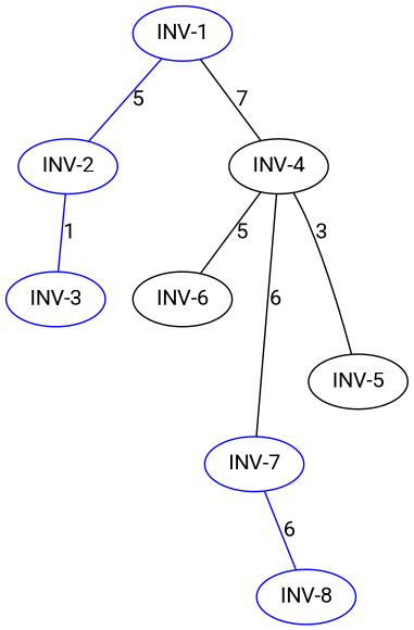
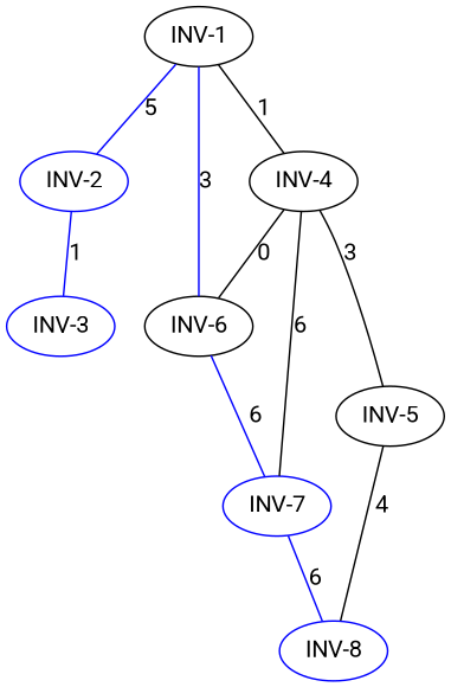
  strict graph {
    fontname=Roboto
    node [color=blue fontname=Roboto]
    edge [color=blue fontname=Roboto]
-   n1 [label="INV-1"]
+   n1 [color=black label="INV-1"]
    n2 [label="INV-2"]
    n3 [color=black label="INV-4"]
    n4 [color=black label="INV-6"]
    n5 [label="INV-3"]
    n6 [color=black label="INV-5"]
    n7 [label="INV-7"]
    n8 [label="INV-8"]
    n1 -- n2 [label=5]
-   n1 -- n3 [color=black label=7]
+   n1 -- n3 [color=black label=1]
+   n1 -- n4 [label=3]
    n2 -- n5 [label=1]
-   n3 -- n4 [color=black label=5]
+   n3 -- n4 [color=black label=0]
    n3 -- n6 [color=black label=3]
    n3 -- n7 [color=black label=6]
+   n4 -- n7 [label=6]
+   n6 -- n8 [color=black label=4]
    n7 -- n8 [label=6]
  }
